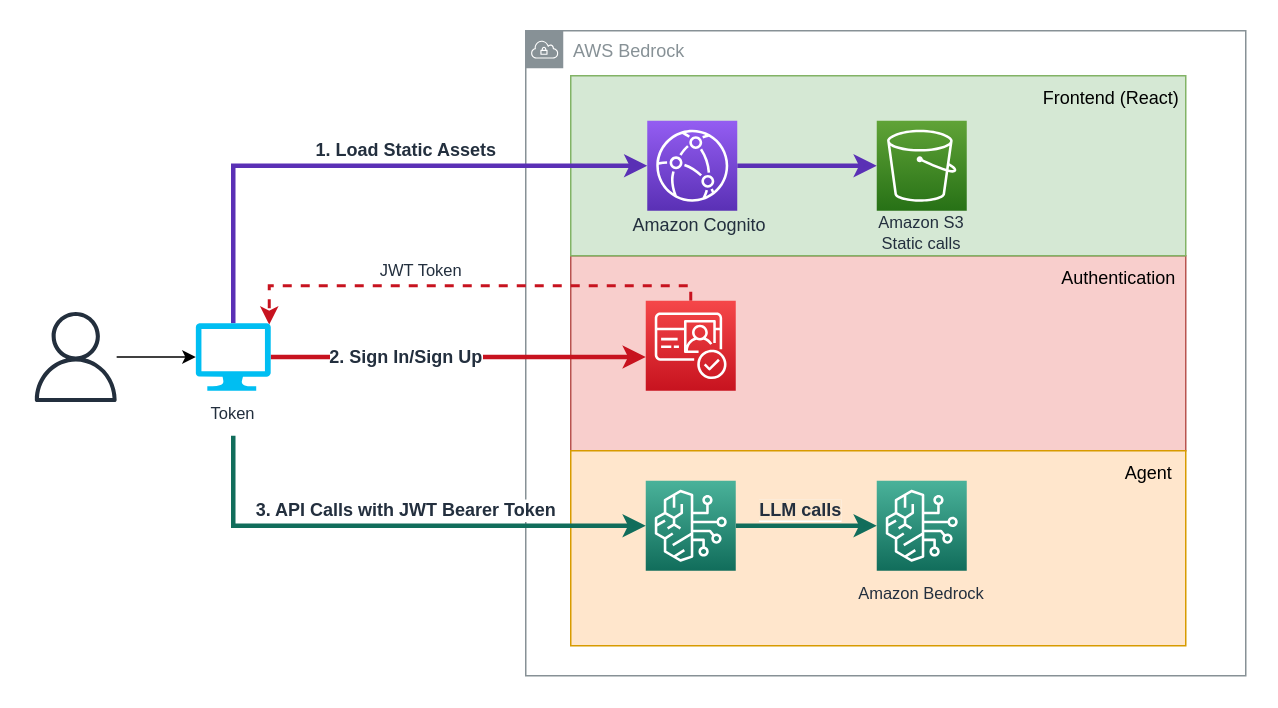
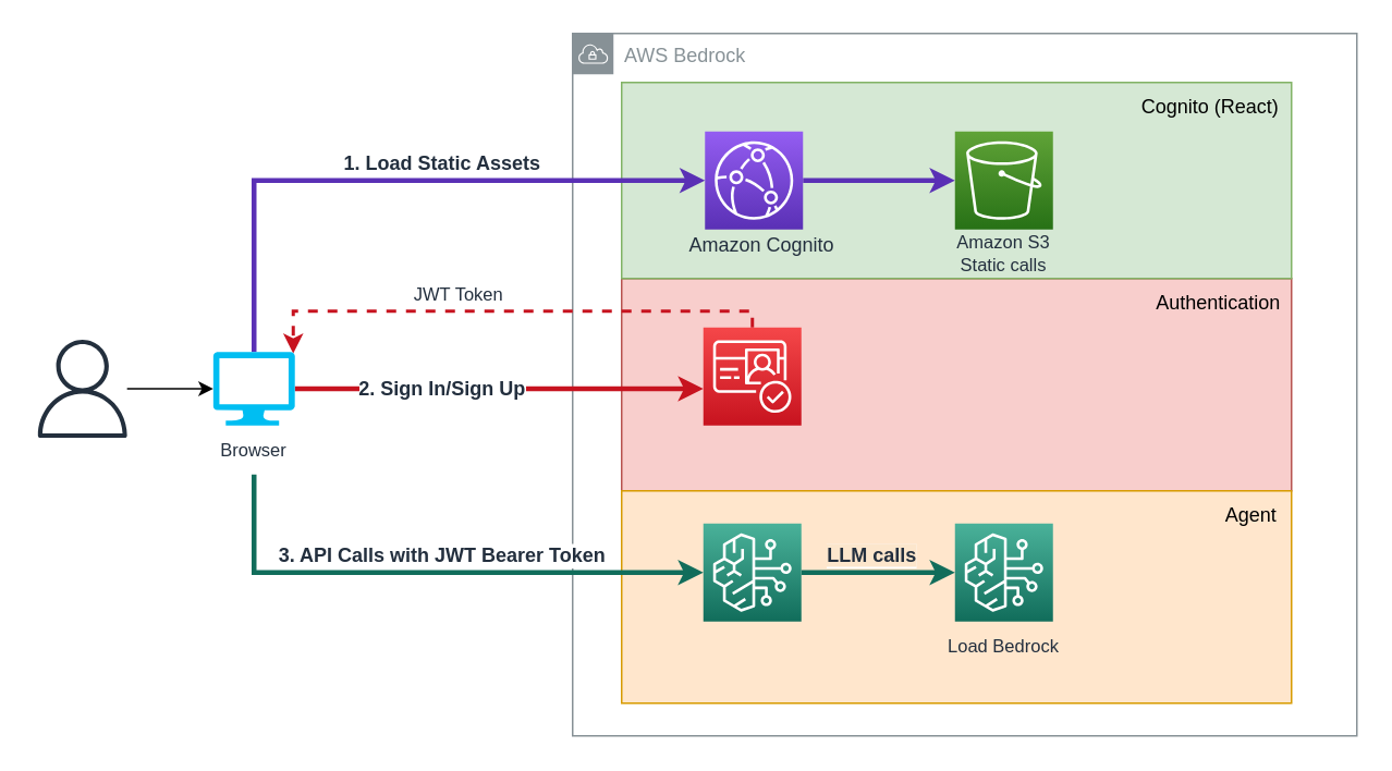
  <mxCell id="0" />
  <mxCell id="1" parent="0" />
  <mxCell id="2" value="AWS Bedrock" style="sketch=0;outlineConnect=0;gradientColor=none;html=1;whiteSpace=wrap;fontSize=12;fontStyle=0;shape=mxgraph.aws4.group;grIcon=mxgraph.aws4.group_vpc;strokeColor=#879196;fillColor=none;verticalAlign=top;align=left;spacingLeft=30;fontColor=#879196;dashed=0;" parent="1" vertex="1"><mxGeometry x="350" y="20" width="480" height="430" as="geometry" /></mxCell>
  <mxCell id="3" value="" style="rounded=0;whiteSpace=wrap;html=1;fillColor=#f8cecc;strokeColor=#b85450;" parent="1" vertex="1"><mxGeometry x="380" y="170" width="410" height="130" as="geometry" /></mxCell>
  <mxCell id="4" value="" style="rounded=0;whiteSpace=wrap;html=1;fillColor=#d5e8d4;strokeColor=#82b366;" parent="1" vertex="1"><mxGeometry x="380" y="50" width="410" height="120" as="geometry" /></mxCell>
  <mxCell id="5" value="" style="sketch=0;outlineConnect=0;fontColor=#232F3E;gradientColor=none;fillColor=#232F3D;strokeColor=none;dashed=0;verticalLabelPosition=bottom;verticalAlign=top;align=center;html=1;fontSize=12;fontStyle=0;aspect=fixed;pointerEvents=1;shape=mxgraph.aws4.user;" parent="1" vertex="1"><mxGeometry x="20" y="207.5" width="60" height="60" as="geometry" /></mxCell>
  <mxCell id="6" value="1. Load Static Assets" style="edgeStyle=orthogonalEdgeStyle;rounded=0;orthogonalLoop=1;jettySize=auto;html=1;strokeColor=#5A30B5;strokeWidth=3;fontColor=#232F3E;fontSize=12;fontStyle=1;entryX=0;entryY=0.5;entryDx=0;entryDy=0;entryPerimeter=0;exitX=0.5;exitY=0;exitDx=0;exitDy=0;exitPerimeter=0;" parent="1" source="10" target="21" edge="1"><mxGeometry x="0.155" y="10" relative="1" as="geometry"><mxPoint as="offset" /><mxPoint x="200" y="225" as="sourcePoint" /></mxGeometry></mxCell>
  <mxCell id="7" value="" style="edgeStyle=orthogonalEdgeStyle;rounded=0;orthogonalLoop=1;jettySize=auto;html=1;strokeColor=#5A30B5;strokeWidth=3;" parent="1" source="21" target="13" edge="1"><mxGeometry relative="1" as="geometry" /></mxCell>
  <mxCell id="8" value="2. Sign In/Sign Up" style="edgeStyle=orthogonalEdgeStyle;rounded=0;orthogonalLoop=1;jettySize=auto;html=1;strokeColor=#C7131F;strokeWidth=3;fontColor=#232F3E;fontSize=12;fontStyle=1;exitX=1;exitY=0.5;exitDx=0;exitDy=0;exitPerimeter=0;" parent="1" source="10" target="24" edge="1"><mxGeometry x="-0.28" relative="1" as="geometry"><Array as="points"><mxPoint x="360" y="238" /><mxPoint x="360" y="238" /></Array><mxPoint as="offset" /></mxGeometry></mxCell>
  <mxCell id="9" value="JWT Token" style="edgeStyle=orthogonalEdgeStyle;rounded=0;orthogonalLoop=1;jettySize=auto;html=1;strokeColor=#C7131F;strokeWidth=2;dashed=1;fontColor=#232F3E;fontSize=11;exitX=0.5;exitY=0;exitDx=0;exitDy=0;exitPerimeter=0;entryX=0.98;entryY=0.02;entryDx=0;entryDy=0;entryPerimeter=0;" parent="1" source="24" target="10" edge="1"><mxGeometry x="0.199" y="-10" relative="1" as="geometry"><Array as="points"><mxPoint x="460" y="190" /><mxPoint x="179" y="190" /></Array><mxPoint x="190" y="240" as="targetPoint" /><mxPoint as="offset" /></mxGeometry></mxCell>
  <mxCell id="10" value="" style="verticalLabelPosition=bottom;html=1;verticalAlign=top;align=center;strokeColor=none;fillColor=#00BEF2;shape=mxgraph.azure.computer;pointerEvents=1;" parent="1" vertex="1"><mxGeometry x="130" y="215" width="50" height="45" as="geometry" /></mxCell>
  <mxCell id="11" value="" style="group" parent="1" vertex="1" connectable="0"><mxGeometry x="564" y="80" width="100" height="90" as="geometry" /></mxCell>
  <mxCell id="12" value="Amazon S3&lt;br&gt;Static calls" style="text;html=1;strokeColor=none;fillColor=none;align=center;verticalAlign=middle;whiteSpace=wrap;rounded=0;fontSize=11;fontColor=#232F3E;" parent="11" vertex="1"><mxGeometry y="60" width="100" height="30" as="geometry" /></mxCell>
  <mxCell id="13" value="" style="sketch=0;points=[[0,0,0],[0.25,0,0],[0.5,0,0],[0.75,0,0],[1,0,0],[0,1,0],[0.25,1,0],[0.5,1,0],[0.75,1,0],[1,1,0],[0,0.25,0],[0,0.5,0],[0,0.75,0],[1,0.25,0],[1,0.5,0],[1,0.75,0]];outlineConnect=0;fontColor=#232F3E;gradientColor=#60A337;gradientDirection=north;fillColor=#277116;strokeColor=#ffffff;dashed=0;verticalLabelPosition=bottom;verticalAlign=top;align=center;html=1;fontSize=12;fontStyle=0;aspect=fixed;shape=mxgraph.aws4.resourceIcon;resIcon=mxgraph.aws4.s3;" parent="11" vertex="1"><mxGeometry x="20" width="60" height="60" as="geometry" /></mxCell>
- <mxCell id="14" value="Token" style="text;html=1;strokeColor=none;fillColor=none;align=center;verticalAlign=middle;whiteSpace=wrap;rounded=0;fontSize=11;fontColor=#232F3E;" parent="1" vertex="1"><mxGeometry x="125" y="260" width="60" height="30" as="geometry" /></mxCell>
+ <mxCell id="14" value="Browser" style="text;html=1;strokeColor=none;fillColor=none;align=center;verticalAlign=middle;whiteSpace=wrap;rounded=0;fontSize=11;fontColor=#232F3E;" parent="1" vertex="1"><mxGeometry x="125" y="260" width="60" height="30" as="geometry" /></mxCell>
  <mxCell id="15" style="edgeStyle=orthogonalEdgeStyle;rounded=0;orthogonalLoop=1;jettySize=auto;html=1;entryX=0;entryY=0.5;entryDx=0;entryDy=0;entryPerimeter=0;" parent="1" source="5" target="10" edge="1"><mxGeometry relative="1" as="geometry" /></mxCell>
  <mxCell id="16" value="" style="group" parent="1" vertex="1" connectable="0"><mxGeometry x="584" y="320" width="206" height="110" as="geometry" /></mxCell>
  <mxCell id="17" value="" style="rounded=0;whiteSpace=wrap;html=1;fillColor=#ffe6cc;strokeColor=#d79b00;" parent="16" vertex="1"><mxGeometry x="-204" y="-20" width="410" height="130" as="geometry" /></mxCell>
  <mxCell id="18" value="" style="sketch=0;points=[[0,0,0],[0.25,0,0],[0.5,0,0],[0.75,0,0],[1,0,0],[0,1,0],[0.25,1,0],[0.5,1,0],[0.75,1,0],[1,1,0],[0,0.25,0],[0,0.5,0],[0,0.75,0],[1,0.25,0],[1,0.5,0],[1,0.75,0]];outlineConnect=0;fontColor=#232F3E;gradientColor=#4AB29A;gradientDirection=north;fillColor=#116D5B;strokeColor=#ffffff;dashed=0;verticalLabelPosition=bottom;verticalAlign=top;align=center;html=1;fontSize=12;fontStyle=0;aspect=fixed;shape=mxgraph.aws4.resourceIcon;resIcon=mxgraph.aws4.bedrock;" parent="16" vertex="1"><mxGeometry width="60" height="60" as="geometry" /></mxCell>
- <mxCell id="19" value="Amazon Bedrock" style="text;html=1;strokeColor=none;fillColor=none;align=center;verticalAlign=middle;whiteSpace=wrap;rounded=0;fontSize=11;fontColor=#232F3E;" parent="16" vertex="1"><mxGeometry x="-40" y="60" width="140" height="30" as="geometry" /></mxCell>
+ <mxCell id="19" value="Load Bedrock" style="text;html=1;strokeColor=none;fillColor=none;align=center;verticalAlign=middle;whiteSpace=wrap;rounded=0;fontSize=11;fontColor=#232F3E;" parent="16" vertex="1"><mxGeometry x="-40" y="60" width="140" height="30" as="geometry" /></mxCell>
  <mxCell id="20" value="" style="group" parent="16" vertex="1" connectable="0"><mxGeometry x="-173" y="-240" width="110" height="80" as="geometry" /></mxCell>
  <mxCell id="21" value="" style="sketch=0;points=[[0,0,0],[0.25,0,0],[0.5,0,0],[0.75,0,0],[1,0,0],[0,1,0],[0.25,1,0],[0.5,1,0],[0.75,1,0],[1,1,0],[0,0.25,0],[0,0.5,0],[0,0.75,0],[1,0.25,0],[1,0.5,0],[1,0.75,0]];outlineConnect=0;fontColor=#232F3E;gradientColor=#945DF2;gradientDirection=north;fillColor=#5A30B5;strokeColor=#ffffff;dashed=0;verticalLabelPosition=bottom;verticalAlign=top;align=center;html=1;fontSize=12;fontStyle=0;aspect=fixed;shape=mxgraph.aws4.resourceIcon;resIcon=mxgraph.aws4.cloudfront;" parent="20" vertex="1"><mxGeometry x="20" width="60" height="60" as="geometry" /></mxCell>
  <mxCell id="22" value="Amazon Cognito" style="text;html=1;strokeColor=none;fillColor=none;align=center;verticalAlign=middle;whiteSpace=wrap;rounded=0;fontSize=12;fontColor=#232F3E;" parent="20" vertex="1"><mxGeometry y="60" width="110" height="20" as="geometry" /></mxCell>
  <mxCell id="23" value="" style="group" parent="16" vertex="1" connectable="0"><mxGeometry x="-174" y="-120" width="100" height="92.5" as="geometry" /></mxCell>
  <mxCell id="24" value="" style="sketch=0;points=[[0,0,0],[0.25,0,0],[0.5,0,0],[0.75,0,0],[1,0,0],[0,1,0],[0.25,1,0],[0.5,1,0],[0.75,1,0],[1,1,0],[0,0.25,0],[0,0.5,0],[0,0.75,0],[1,0.25,0],[1,0.5,0],[1,0.75,0]];outlineConnect=0;fontColor=#232F3E;gradientColor=#F54749;gradientDirection=north;fillColor=#C7131F;strokeColor=#ffffff;dashed=0;verticalLabelPosition=bottom;verticalAlign=top;align=center;html=1;fontSize=12;fontStyle=0;aspect=fixed;shape=mxgraph.aws4.resourceIcon;resIcon=mxgraph.aws4.cognito;" parent="23" vertex="1"><mxGeometry x="20" width="60" height="60" as="geometry" /></mxCell>
  <mxCell id="25" value="&lt;span style=&quot;background-color: light-dark(rgb(252, 230, 204), rgb(237, 237, 237));&quot;&gt;LLM calls&lt;/span&gt;" style="edgeStyle=orthogonalEdgeStyle;rounded=0;orthogonalLoop=1;jettySize=auto;html=1;strokeColor=#116D5B;strokeWidth=3;fontColor=#232F3E;fontSize=12;fontStyle=1;entryX=0;entryY=0.5;entryDx=0;entryDy=0;entryPerimeter=0;exitX=1;exitY=0.5;exitDx=0;exitDy=0;exitPerimeter=0;" parent="16" source="27" target="18" edge="1"><mxGeometry x="-0.091" y="10" relative="1" as="geometry"><Array as="points" /><mxPoint x="-104" y="30" as="sourcePoint" /><mxPoint x="293.5" y="220" as="targetPoint" /><mxPoint as="offset" /></mxGeometry></mxCell>
  <mxCell id="26" value="" style="group" parent="16" vertex="1" connectable="0"><mxGeometry x="-179" width="110" height="90" as="geometry" /></mxCell>
  <mxCell id="27" value="" style="sketch=0;points=[[0,0,0],[0.25,0,0],[0.5,0,0],[0.75,0,0],[1,0,0],[0,1,0],[0.25,1,0],[0.5,1,0],[0.75,1,0],[1,1,0],[0,0.25,0],[0,0.5,0],[0,0.75,0],[1,0.25,0],[1,0.5,0],[1,0.75,0]];outlineConnect=0;fontColor=#232F3E;gradientColor=#4AB29A;gradientDirection=north;fillColor=#116D5B;strokeColor=#ffffff;dashed=0;verticalLabelPosition=bottom;verticalAlign=top;align=center;html=1;fontSize=12;fontStyle=0;aspect=fixed;shape=mxgraph.aws4.resourceIcon;resIcon=mxgraph.aws4.bedrock;" parent="26" vertex="1"><mxGeometry x="25" width="60" height="60" as="geometry" /></mxCell>
- <mxCell id="28" value="Frontend (React)" style="text;html=1;align=center;verticalAlign=middle;resizable=0;points=[];autosize=1;strokeColor=none;fillColor=none;" parent="1" vertex="1"><mxGeometry x="685" y="50" width="110" height="30" as="geometry" /></mxCell>
+ <mxCell id="28" value="Cognito (React)" style="text;html=1;align=center;verticalAlign=middle;resizable=0;points=[];autosize=1;strokeColor=none;fillColor=none;" parent="1" vertex="1"><mxGeometry x="685" y="50" width="110" height="30" as="geometry" /></mxCell>
  <mxCell id="29" value="Authentication" style="text;html=1;align=center;verticalAlign=middle;resizable=0;points=[];autosize=1;strokeColor=none;fillColor=none;" parent="1" vertex="1"><mxGeometry x="695" y="170" width="100" height="30" as="geometry" /></mxCell>
  <mxCell id="30" value="Agent" style="text;html=1;align=center;verticalAlign=middle;resizable=0;points=[];autosize=1;strokeColor=none;fillColor=none;" parent="1" vertex="1"><mxGeometry x="740" y="300" width="50" height="30" as="geometry" /></mxCell>
  <mxCell id="31" value="3. API Calls with JWT Bearer Token" style="edgeStyle=orthogonalEdgeStyle;rounded=0;orthogonalLoop=1;jettySize=auto;html=1;strokeColor=#116D5B;strokeWidth=3;fontColor=#232F3E;fontSize=12;fontStyle=1;entryX=0;entryY=0.5;entryDx=0;entryDy=0;entryPerimeter=0;" parent="1" target="27" edge="1"><mxGeometry x="0.045" y="10" relative="1" as="geometry"><Array as="points"><mxPoint x="155" y="350" /></Array><mxPoint x="155" y="290" as="sourcePoint" /><mxPoint as="offset" /></mxGeometry></mxCell>
